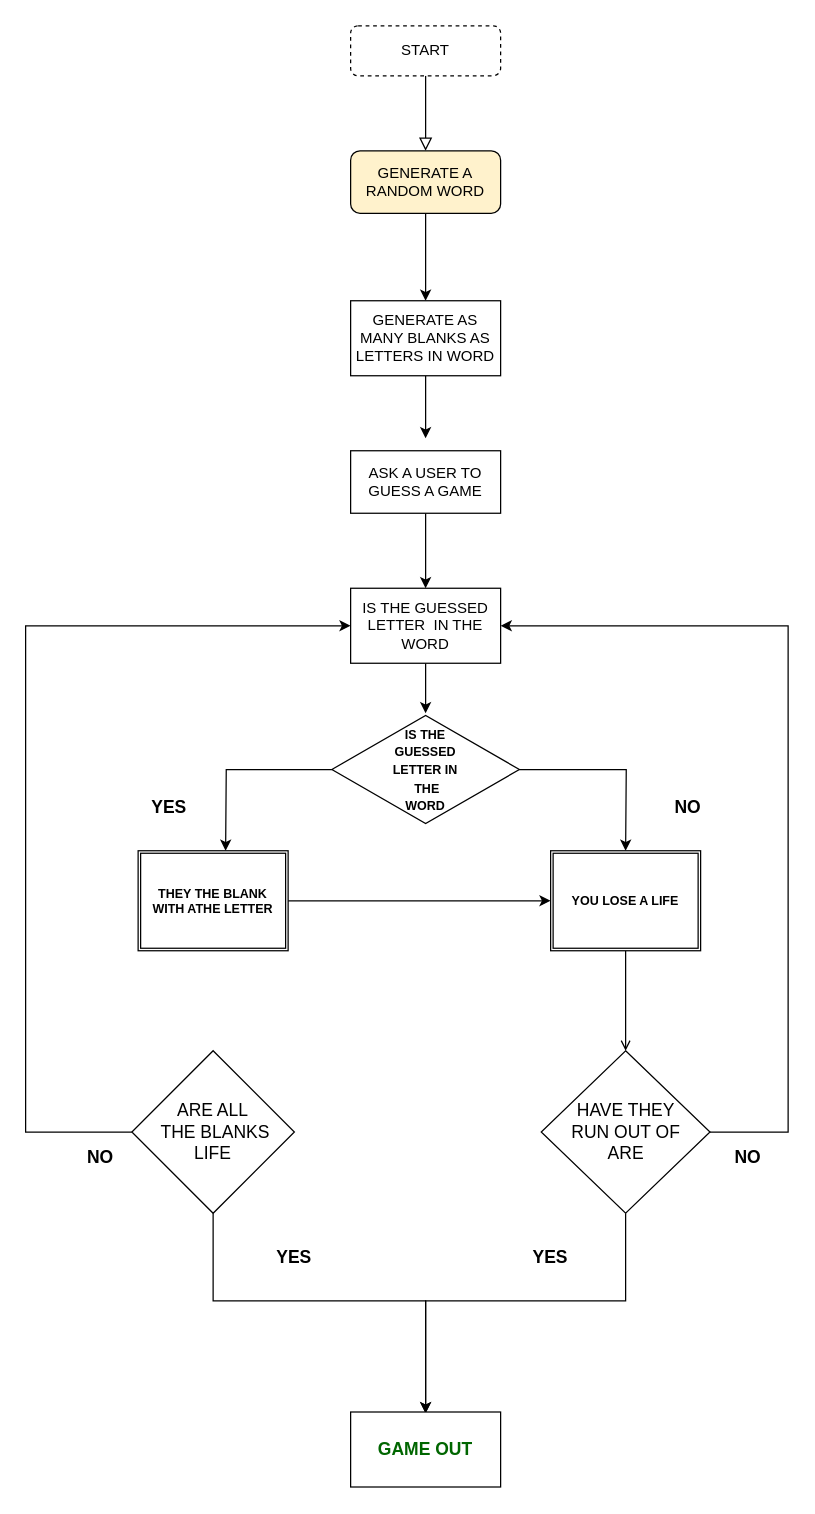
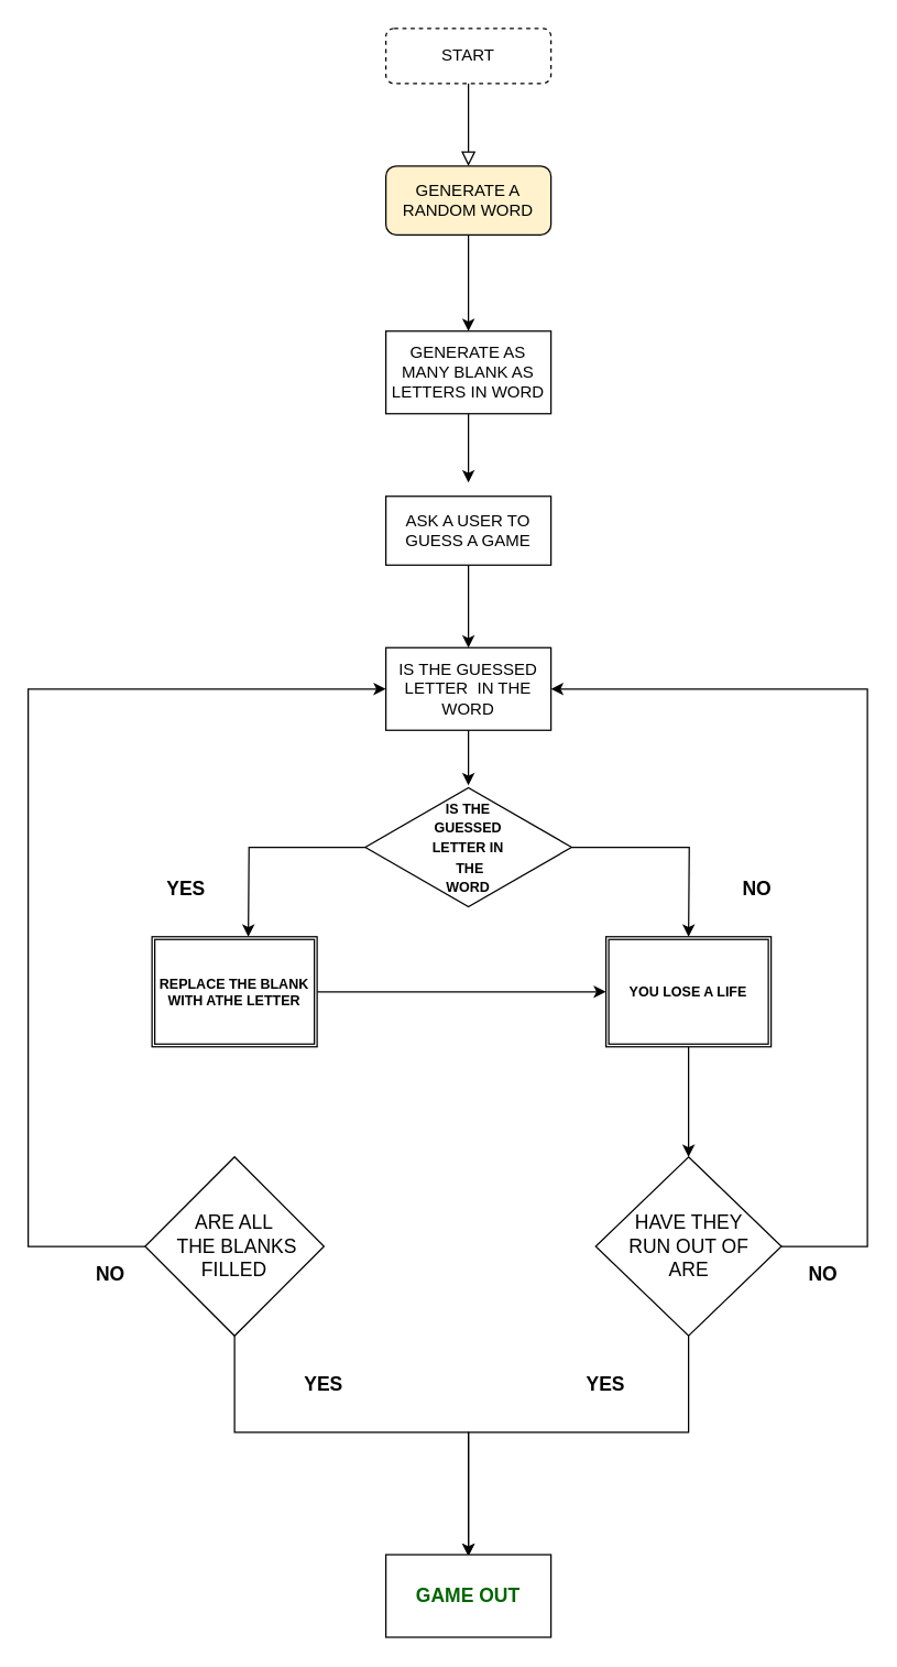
  <mxCell id="0" />
  <mxCell id="1" parent="0" />
  <mxCell id="2" value="" style="rounded=0;html=1;jettySize=auto;orthogonalLoop=1;fontSize=11;endArrow=block;endFill=0;endSize=8;strokeWidth=1;shadow=0;labelBackgroundColor=none;edgeStyle=orthogonalEdgeStyle;" parent="1" source="3" edge="1"><mxGeometry relative="1" as="geometry"><mxPoint x="340" y="120" as="targetPoint" /></mxGeometry></mxCell>
  <mxCell id="3" value="START" style="rounded=1;whiteSpace=wrap;html=1;fontSize=12;glass=0;strokeWidth=1;shadow=0;dashed=1;" parent="1" vertex="1"><mxGeometry x="280" y="20" width="120" height="40" as="geometry" /></mxCell>
  <mxCell id="4" style="edgeStyle=orthogonalEdgeStyle;rounded=0;orthogonalLoop=1;jettySize=auto;html=1;" edge="1" parent="1" source="5"><mxGeometry relative="1" as="geometry"><mxPoint x="340" y="240" as="targetPoint" /></mxGeometry></mxCell>
  <mxCell id="5" value="GENERATE A RANDOM WORD" style="rounded=1;whiteSpace=wrap;html=1;fillColor=#fff2cc;" vertex="1" parent="1"><mxGeometry x="280" y="120" width="120" height="50" as="geometry" /></mxCell>
  <mxCell id="6" style="edgeStyle=orthogonalEdgeStyle;rounded=0;orthogonalLoop=1;jettySize=auto;html=1;" edge="1" parent="1" source="7"><mxGeometry relative="1" as="geometry"><mxPoint x="340" y="350" as="targetPoint" /></mxGeometry></mxCell>
- <mxCell id="7" value="GENERATE AS MANY BLANKS AS LETTERS IN WORD" style="rounded=0;whiteSpace=wrap;html=1;" vertex="1" parent="1"><mxGeometry x="280" y="240" width="120" height="60" as="geometry" /></mxCell>
+ <mxCell id="7" value="GENERATE AS MANY BLANK AS LETTERS IN WORD" style="rounded=0;whiteSpace=wrap;html=1;" vertex="1" parent="1"><mxGeometry x="280" y="240" width="120" height="60" as="geometry" /></mxCell>
  <mxCell id="8" style="edgeStyle=orthogonalEdgeStyle;rounded=0;orthogonalLoop=1;jettySize=auto;html=1;" edge="1" parent="1" source="9"><mxGeometry relative="1" as="geometry"><mxPoint x="340" y="470" as="targetPoint" /></mxGeometry></mxCell>
  <mxCell id="9" value="ASK A USER TO GUESS A GAME" style="rounded=0;whiteSpace=wrap;html=1;" vertex="1" parent="1"><mxGeometry x="280" y="360" width="120" height="50" as="geometry" /></mxCell>
  <mxCell id="10" style="edgeStyle=orthogonalEdgeStyle;rounded=0;orthogonalLoop=1;jettySize=auto;html=1;" edge="1" parent="1" source="11"><mxGeometry relative="1" as="geometry"><mxPoint x="340" y="570" as="targetPoint" /></mxGeometry></mxCell>
  <mxCell id="11" value="IS THE GUESSED LETTER&amp;nbsp; IN THE WORD" style="rounded=0;whiteSpace=wrap;html=1;" vertex="1" parent="1"><mxGeometry x="280" y="470" width="120" height="60" as="geometry" /></mxCell>
  <mxCell id="12" style="edgeStyle=orthogonalEdgeStyle;rounded=0;orthogonalLoop=1;jettySize=auto;html=1;fontSize=10;" edge="1" parent="1" source="14"><mxGeometry relative="1" as="geometry"><mxPoint x="180" y="680" as="targetPoint" /></mxGeometry></mxCell>
  <mxCell id="13" style="edgeStyle=orthogonalEdgeStyle;rounded=0;orthogonalLoop=1;jettySize=auto;html=1;fontSize=10;" edge="1" parent="1" source="14"><mxGeometry relative="1" as="geometry"><mxPoint x="500" y="680" as="targetPoint" /></mxGeometry></mxCell>
  <mxCell id="14" value="&lt;font style=&quot;font-size: 10px;&quot;&gt;&lt;b&gt;IS THE &lt;br&gt;GUESSED &lt;br&gt;LETTER IN&lt;br&gt;&amp;nbsp;THE &lt;br&gt;WORD&lt;/b&gt;&lt;/font&gt;" style="html=1;whiteSpace=wrap;aspect=fixed;shape=isoRectangle;" vertex="1" parent="1"><mxGeometry x="265" y="570" width="150" height="90" as="geometry" /></mxCell>
  <mxCell id="15" style="edgeStyle=orthogonalEdgeStyle;rounded=0;orthogonalLoop=1;jettySize=auto;html=1;fontSize=14;" edge="1" parent="1" source="16" target="18"><mxGeometry relative="1" as="geometry" /></mxCell>
- <mxCell id="16" value="&lt;b&gt;THEY THE BLANK WITH ATHE LETTER&lt;/b&gt;" style="shape=ext;double=1;rounded=0;whiteSpace=wrap;html=1;fontSize=10;" vertex="1" parent="1"><mxGeometry x="110" y="680" width="120" height="80" as="geometry" /></mxCell>
- <mxCell id="17" style="edgeStyle=orthogonalEdgeStyle;rounded=0;orthogonalLoop=1;jettySize=auto;html=1;fontSize=14;endArrow=open;" edge="1" parent="1" source="18" target="26"><mxGeometry relative="1" as="geometry" /></mxCell>
+ <mxCell id="16" value="&lt;b&gt;REPLACE THE BLANK WITH ATHE LETTER&lt;/b&gt;" style="shape=ext;double=1;rounded=0;whiteSpace=wrap;html=1;fontSize=10;" vertex="1" parent="1"><mxGeometry x="110" y="680" width="120" height="80" as="geometry" /></mxCell>
+ <mxCell id="17" style="edgeStyle=orthogonalEdgeStyle;rounded=0;orthogonalLoop=1;jettySize=auto;html=1;fontSize=14;" edge="1" parent="1" source="18" target="26"><mxGeometry relative="1" as="geometry" /></mxCell>
  <mxCell id="18" value="&lt;b&gt;YOU LOSE A LIFE&lt;/b&gt;" style="shape=ext;double=1;rounded=0;whiteSpace=wrap;html=1;fontSize=10;" vertex="1" parent="1"><mxGeometry x="440" y="680" width="120" height="80" as="geometry" /></mxCell>
  <mxCell id="19" value="&lt;b&gt;&lt;font style=&quot;font-size: 14px;&quot;&gt;YES&lt;/font&gt;&lt;/b&gt;" style="text;html=1;strokeColor=none;fillColor=none;align=center;verticalAlign=middle;whiteSpace=wrap;rounded=0;fontSize=10;" vertex="1" parent="1"><mxGeometry x="120" y="640" width="30" height="10" as="geometry" /></mxCell>
  <mxCell id="20" value="&lt;b&gt;NO&lt;/b&gt;" style="text;html=1;strokeColor=none;fillColor=none;align=center;verticalAlign=middle;whiteSpace=wrap;rounded=0;fontSize=14;" vertex="1" parent="1"><mxGeometry x="520" y="630" width="60" height="30" as="geometry" /></mxCell>
  <mxCell id="21" style="edgeStyle=none;rounded=0;orthogonalLoop=1;jettySize=auto;html=1;fontSize=14;entryX=0;entryY=0.5;entryDx=0;entryDy=0;" edge="1" parent="1" source="23" target="11"><mxGeometry relative="1" as="geometry"><mxPoint x="20" y="479" as="targetPoint" /><Array as="points"><mxPoint x="20" y="905" /><mxPoint x="20" y="710" /><mxPoint x="20" y="500" /></Array></mxGeometry></mxCell>
  <mxCell id="22" style="edgeStyle=none;rounded=0;orthogonalLoop=1;jettySize=auto;html=1;fontSize=14;" edge="1" parent="1" source="23"><mxGeometry relative="1" as="geometry"><mxPoint x="340" y="1130" as="targetPoint" /><Array as="points"><mxPoint x="170" y="1040" /><mxPoint x="340" y="1040" /></Array></mxGeometry></mxCell>
- <mxCell id="23" value="ARE ALL&lt;br&gt;&amp;nbsp;THE BLANKS &lt;br&gt;LIFE" style="rhombus;whiteSpace=wrap;html=1;fontSize=14;" vertex="1" parent="1"><mxGeometry x="105" y="840" width="130" height="130" as="geometry" /></mxCell>
+ <mxCell id="23" value="ARE ALL&lt;br&gt;&amp;nbsp;THE BLANKS &lt;br&gt;FILLED" style="rhombus;whiteSpace=wrap;html=1;fontSize=14;" vertex="1" parent="1"><mxGeometry x="105" y="840" width="130" height="130" as="geometry" /></mxCell>
  <mxCell id="24" style="edgeStyle=orthogonalEdgeStyle;rounded=0;orthogonalLoop=1;jettySize=auto;html=1;fontSize=14;entryX=1;entryY=0.5;entryDx=0;entryDy=0;" edge="1" parent="1" source="26" target="11"><mxGeometry relative="1" as="geometry"><mxPoint x="660" y="500" as="targetPoint" /><Array as="points"><mxPoint x="630" y="905" /><mxPoint x="630" y="500" /></Array></mxGeometry></mxCell>
  <mxCell id="25" style="edgeStyle=none;rounded=0;orthogonalLoop=1;jettySize=auto;html=1;fontSize=14;" edge="1" parent="1" source="26"><mxGeometry relative="1" as="geometry"><mxPoint x="340" y="1130" as="targetPoint" /><Array as="points"><mxPoint x="500" y="1040" /><mxPoint x="340" y="1040" /></Array></mxGeometry></mxCell>
  <mxCell id="26" value="HAVE THEY &lt;br&gt;RUN OUT OF &lt;br&gt;ARE" style="rhombus;whiteSpace=wrap;html=1;fontSize=14;" vertex="1" parent="1"><mxGeometry x="432.5" y="840" width="135" height="130" as="geometry" /></mxCell>
  <mxCell id="27" value="&lt;b&gt;&lt;font color=&quot;#006600&quot;&gt;GAME OUT&lt;/font&gt;&lt;/b&gt;" style="rounded=0;whiteSpace=wrap;html=1;fontSize=14;" vertex="1" parent="1"><mxGeometry x="280" y="1129" width="120" height="60" as="geometry" /></mxCell>
  <mxCell id="28" value="&lt;b&gt;YES&lt;/b&gt;" style="text;html=1;strokeColor=none;fillColor=none;align=center;verticalAlign=middle;whiteSpace=wrap;rounded=0;fontSize=14;" vertex="1" parent="1"><mxGeometry x="410" y="990" width="60" height="30" as="geometry" /></mxCell>
  <mxCell id="29" value="&lt;b&gt;YES&lt;/b&gt;" style="text;html=1;strokeColor=none;fillColor=none;align=center;verticalAlign=middle;whiteSpace=wrap;rounded=0;fontSize=14;" vertex="1" parent="1"><mxGeometry x="205" y="990" width="60" height="30" as="geometry" /></mxCell>
  <mxCell id="30" value="&lt;b&gt;NO&lt;/b&gt;" style="text;html=1;strokeColor=none;fillColor=none;align=center;verticalAlign=middle;whiteSpace=wrap;rounded=0;fontSize=14;" vertex="1" parent="1"><mxGeometry x="50" y="910" width="60" height="30" as="geometry" /></mxCell>
  <mxCell id="31" value="&lt;b&gt;NO&lt;/b&gt;" style="text;html=1;strokeColor=none;fillColor=none;align=center;verticalAlign=middle;whiteSpace=wrap;rounded=0;fontSize=14;" vertex="1" parent="1"><mxGeometry x="567.5" y="910" width="60" height="30" as="geometry" /></mxCell>
